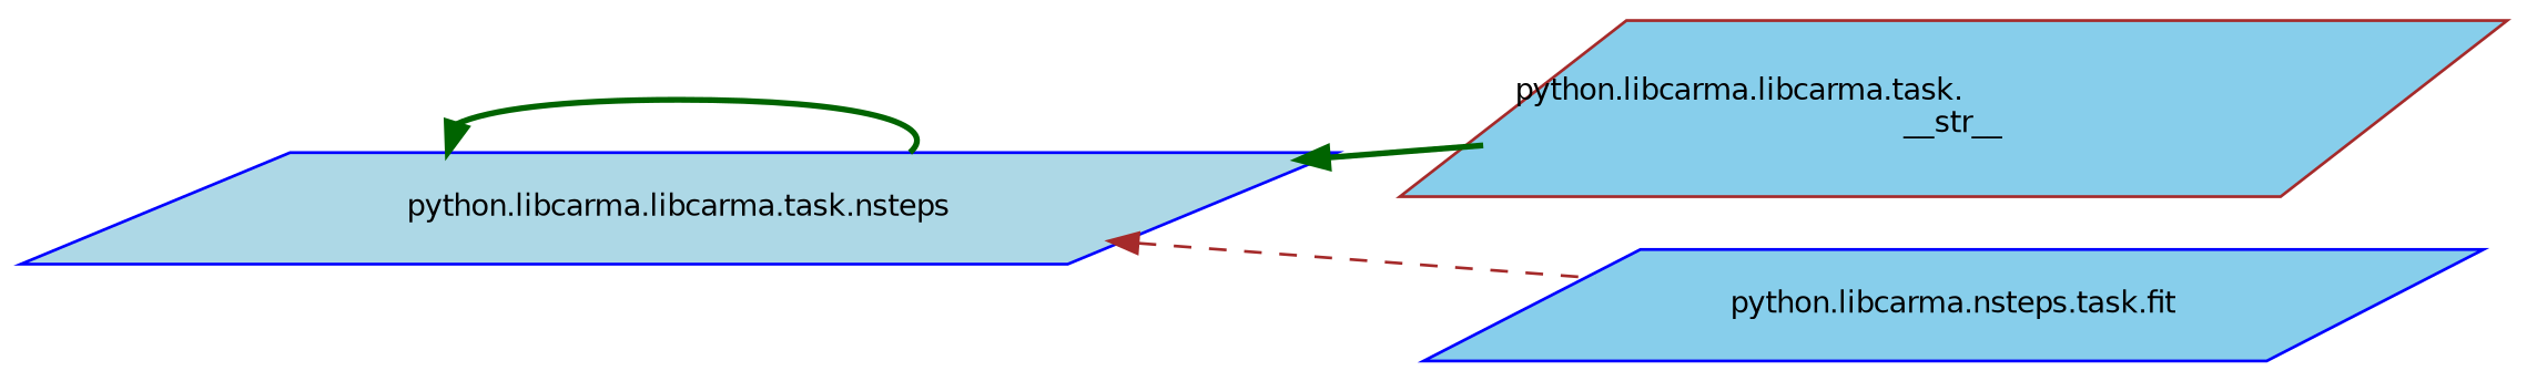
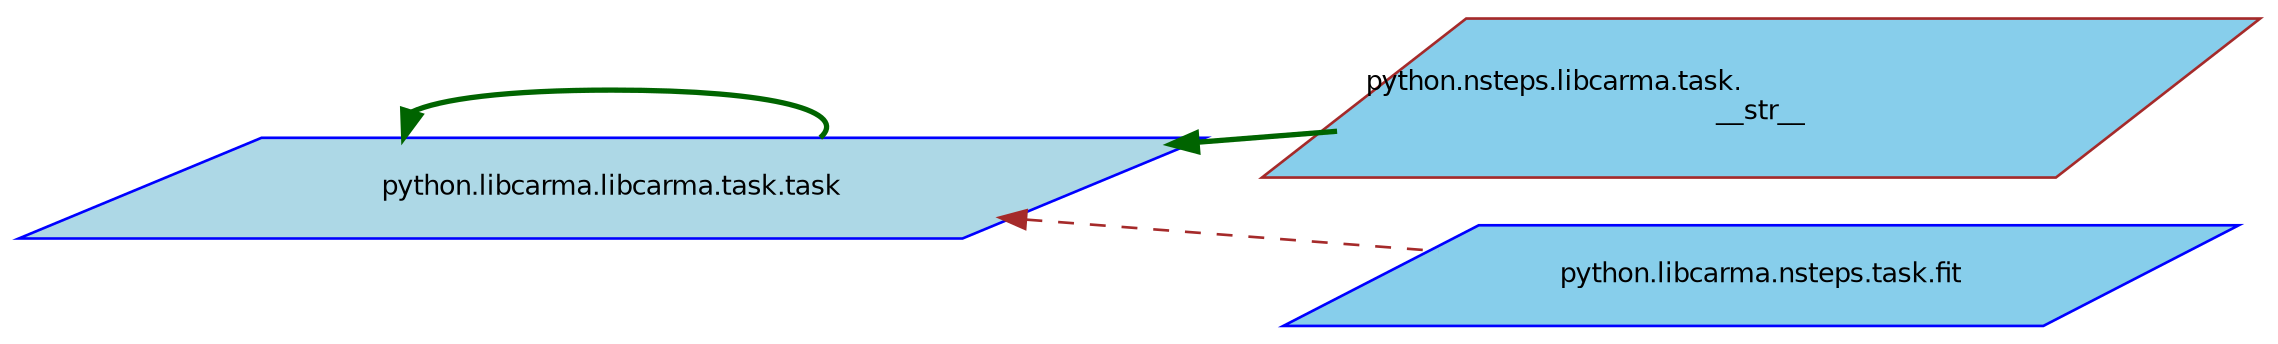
  digraph {
    rankdir=LR
    node [color=blue fillcolor=skyblue fontname=Helvetica fontsize=10 shape=parallelogram style=filled]
    edge [color=darkgreen dir=back fontname=Helvetica fontsize=10 labelfontname=Helvetica labelfontsize=10 style=bold]
-   n1 [fillcolor=lightblue fontcolor=black height=0.2 label="python.libcarma.libcarma.task.nsteps" width=0.4]
-   n2 [color=brown height=0.2 label="python.libcarma.libcarma.task.\l__str__" width=0.4]
+   n1 [fillcolor=lightblue fontcolor=black height=0.2 label="python.libcarma.libcarma.task.task" width=0.4]
+   n2 [color=brown height=0.2 label="python.nsteps.libcarma.task.\l__str__" width=0.4]
    n3 [height=0.2 label="python.libcarma.nsteps.task.fit" width=0.4]
    n1 -> n1
    n1 -> n2
    n1 -> n3 [color=brown style=dashed]
  }
